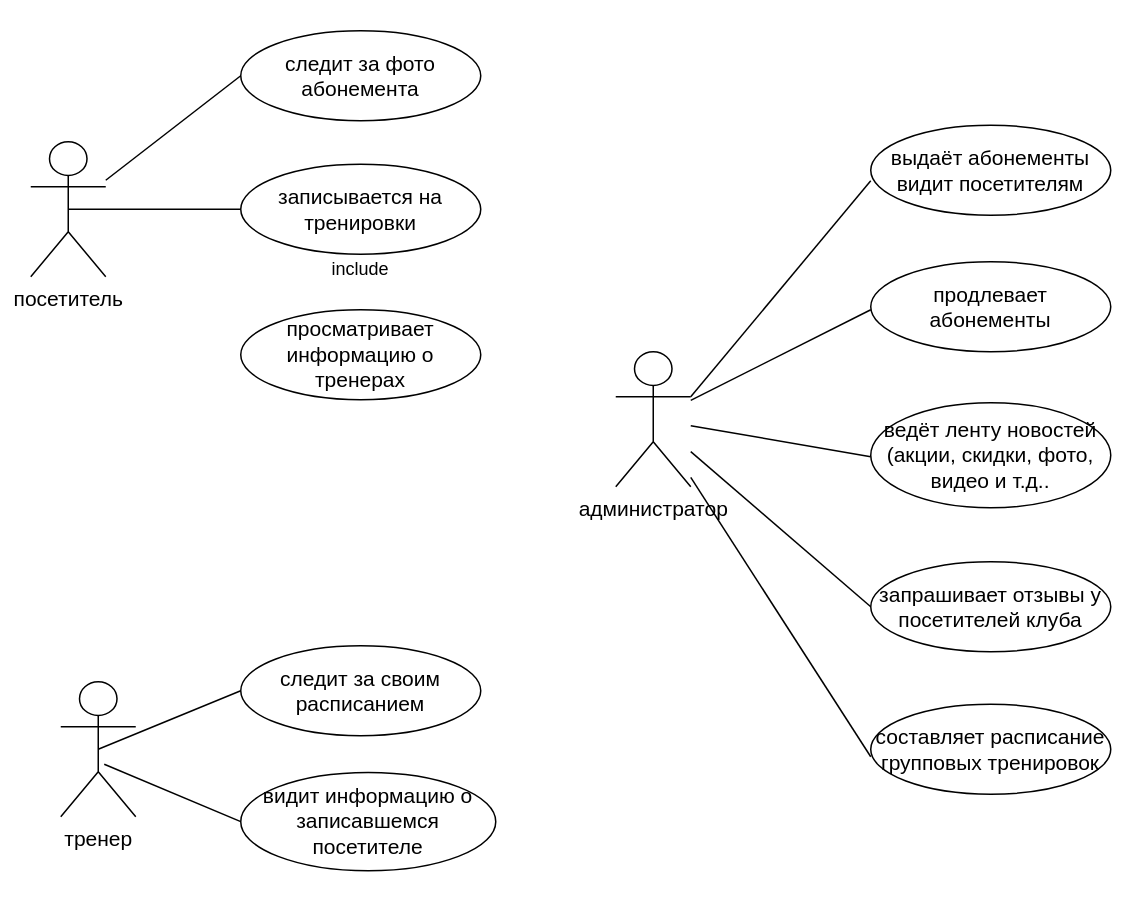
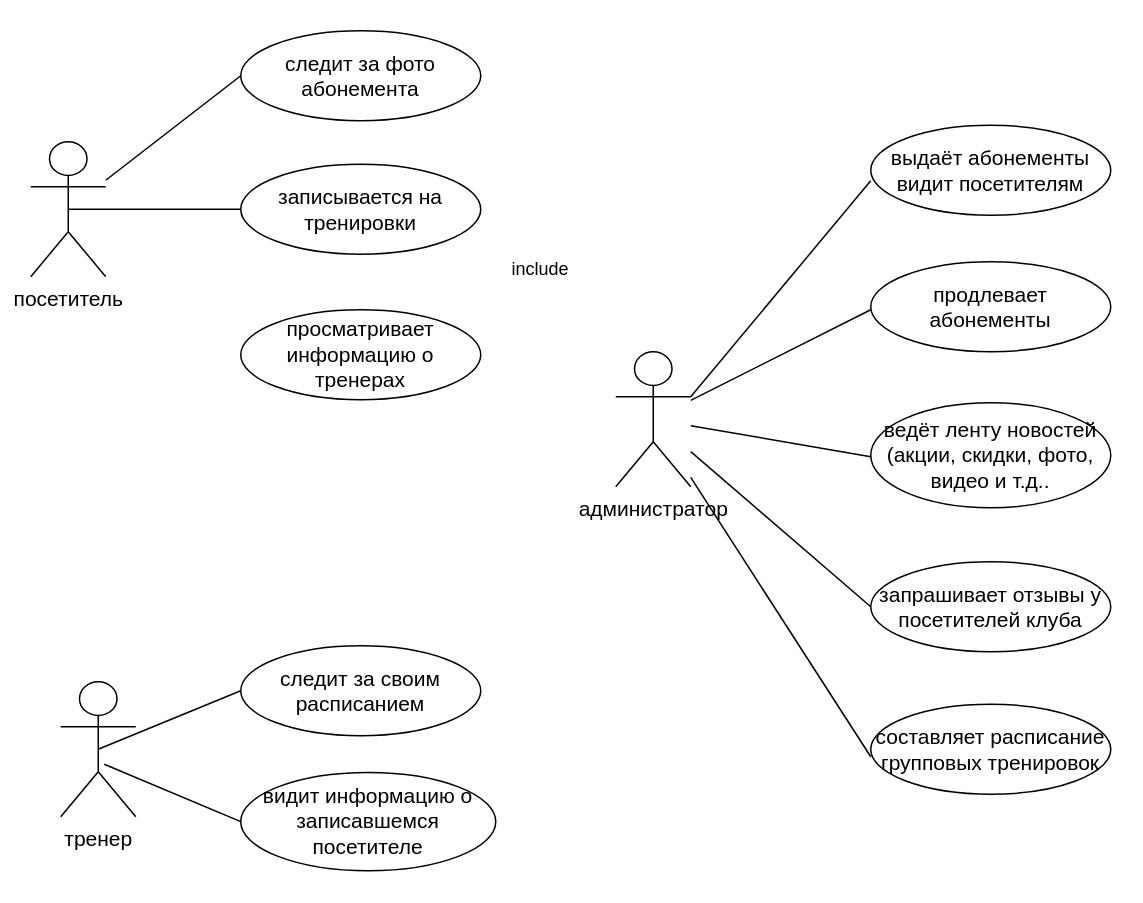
  <mxCell id="0" />
  <mxCell id="1" parent="0" />
  <mxCell id="2" value="&lt;font style=&quot;font-size: 14px&quot;&gt;посетитель&lt;/font&gt;" style="shape=umlActor;verticalLabelPosition=bottom;verticalAlign=top;html=1;outlineConnect=0;" parent="1" vertex="1"><mxGeometry x="20" y="94" width="50" height="90" as="geometry" /></mxCell>
  <mxCell id="3" value="&lt;font style=&quot;font-size: 14px&quot;&gt;тренер&lt;br&gt;&lt;/font&gt;" style="shape=umlActor;verticalLabelPosition=bottom;verticalAlign=top;html=1;outlineConnect=0;" parent="1" vertex="1"><mxGeometry x="40" y="454" width="50" height="90" as="geometry" /></mxCell>
  <mxCell id="4" value="" style="endArrow=none;html=1;entryX=0;entryY=0.5;entryDx=0;entryDy=0;exitX=0.58;exitY=0.611;exitDx=0;exitDy=0;exitPerimeter=0;" parent="1" source="3" target="5" edge="1"><mxGeometry width="50" height="50" relative="1" as="geometry"><mxPoint x="90" y="500" as="sourcePoint" /><mxPoint x="150" y="500" as="targetPoint" /></mxGeometry></mxCell>
  <mxCell id="5" value="&lt;span style=&quot;font-size: 14px&quot;&gt;видит информацию о записавшемся посетителе&lt;/span&gt;" style="ellipse;whiteSpace=wrap;html=1;" parent="1" vertex="1"><mxGeometry x="160" y="514.5" width="170" height="65.5" as="geometry" /></mxCell>
  <mxCell id="6" value="&lt;span style=&quot;font-size: 14px&quot;&gt;следит за своим расписанием&lt;/span&gt;" style="ellipse;whiteSpace=wrap;html=1;" parent="1" vertex="1"><mxGeometry x="160" y="430" width="160" height="60" as="geometry" /></mxCell>
  <mxCell id="7" value="" style="endArrow=none;html=1;entryX=0;entryY=0.5;entryDx=0;entryDy=0;exitX=0.5;exitY=0.5;exitDx=0;exitDy=0;exitPerimeter=0;" parent="1" source="3" target="6" edge="1"><mxGeometry width="50" height="50" relative="1" as="geometry"><mxPoint x="90" y="500" as="sourcePoint" /><mxPoint x="180" y="420" as="targetPoint" /></mxGeometry></mxCell>
  <mxCell id="8" value="&lt;font style=&quot;font-size: 14px&quot;&gt;администратор&lt;/font&gt;" style="shape=umlActor;verticalLabelPosition=bottom;verticalAlign=top;html=1;outlineConnect=0;" parent="1" vertex="1"><mxGeometry x="410" y="234" width="50" height="90" as="geometry" /></mxCell>
  <mxCell id="9" value="&lt;font style=&quot;font-size: 14px&quot;&gt;следит за фото абонемента&lt;br&gt;&lt;/font&gt;" style="ellipse;whiteSpace=wrap;html=1;" parent="1" vertex="1"><mxGeometry x="160" y="20" width="160" height="60" as="geometry" /></mxCell>
  <mxCell id="10" value="" style="endArrow=none;html=1;entryX=0;entryY=0.5;entryDx=0;entryDy=0;" parent="1" source="2" target="9" edge="1"><mxGeometry width="50" height="50" relative="1" as="geometry"><mxPoint x="90" y="140" as="sourcePoint" /><mxPoint x="220" y="140" as="targetPoint" /></mxGeometry></mxCell>
  <mxCell id="11" value="&lt;span style=&quot;font-size: 14px&quot;&gt;просматривает информацию о тренерах&lt;/span&gt;" style="ellipse;whiteSpace=wrap;html=1;" parent="1" vertex="1"><mxGeometry x="160" y="206" width="160" height="60" as="geometry" /></mxCell>
  <mxCell id="12" value="&lt;span style=&quot;font-size: 14px&quot;&gt;записывается на тренировки&lt;/span&gt;" style="ellipse;whiteSpace=wrap;html=1;" parent="1" vertex="1"><mxGeometry x="160" y="109" width="160" height="60" as="geometry" /></mxCell>
  <mxCell id="13" value="" style="endArrow=none;html=1;entryX=0;entryY=0.5;entryDx=0;entryDy=0;exitX=0.5;exitY=0.5;exitDx=0;exitDy=0;exitPerimeter=0;" parent="1" source="2" target="12" edge="1"><mxGeometry width="50" height="50" relative="1" as="geometry"><mxPoint x="60" y="139" as="sourcePoint" /><mxPoint x="180" y="60" as="targetPoint" /></mxGeometry></mxCell>
  <mxCell id="14" value="&lt;font style=&quot;font-size: 14px&quot;&gt;продлевает абонементы&lt;br&gt;&lt;/font&gt;" style="ellipse;whiteSpace=wrap;html=1;" parent="1" vertex="1"><mxGeometry x="580" y="174" width="160" height="60" as="geometry" /></mxCell>
  <mxCell id="15" value="" style="endArrow=none;html=1;" parent="1" source="8" edge="1"><mxGeometry width="50" height="50" relative="1" as="geometry"><mxPoint x="460" y="279" as="sourcePoint" /><mxPoint x="580" y="206" as="targetPoint" /></mxGeometry></mxCell>
  <mxCell id="16" value="&lt;span style=&quot;font-size: 14px&quot;&gt;запрашивает отзывы у посетителей клуба&lt;/span&gt;" style="ellipse;whiteSpace=wrap;html=1;" parent="1" vertex="1"><mxGeometry x="580" y="374" width="160" height="60" as="geometry" /></mxCell>
  <mxCell id="17" value="&lt;span style=&quot;font-size: 14px&quot;&gt;ведёт ленту новостей (акции, скидки, фото, видео и т.д..&lt;/span&gt;" style="ellipse;whiteSpace=wrap;html=1;" parent="1" vertex="1"><mxGeometry x="580" y="268" width="160" height="70" as="geometry" /></mxCell>
  <mxCell id="18" value="" style="endArrow=none;html=1;" parent="1" source="8" edge="1"><mxGeometry width="50" height="50" relative="1" as="geometry"><mxPoint x="500" y="304" as="sourcePoint" /><mxPoint x="580" y="304" as="targetPoint" /></mxGeometry></mxCell>
- <mxCell id="19" value="include" style="text;html=1;strokeColor=none;fillColor=none;align=center;verticalAlign=middle;whiteSpace=wrap;rounded=0;" parent="1" vertex="1"><mxGeometry x="220" y="169" width="40" height="20" as="geometry" /></mxCell>
+ <mxCell id="19" value="include" style="text;html=1;strokeColor=none;fillColor=none;align=center;verticalAlign=middle;whiteSpace=wrap;rounded=0;" parent="1" vertex="1"><mxGeometry x="340" y="169" width="40" height="20" as="geometry" /></mxCell>
  <mxCell id="20" value="" style="endArrow=none;html=1;" parent="1" source="8" edge="1"><mxGeometry width="50" height="50" relative="1" as="geometry"><mxPoint x="500" y="304" as="sourcePoint" /><mxPoint x="580" y="404" as="targetPoint" /></mxGeometry></mxCell>
  <mxCell id="21" value="" style="endArrow=none;html=1;" parent="1" source="8" edge="1"><mxGeometry width="50" height="50" relative="1" as="geometry"><mxPoint x="500" y="304" as="sourcePoint" /><mxPoint x="580" y="504" as="targetPoint" /></mxGeometry></mxCell>
  <mxCell id="22" value="&lt;span style=&quot;font-size: 14px&quot;&gt;составляет расписание групповых тренировок&lt;/span&gt;" style="ellipse;whiteSpace=wrap;html=1;" parent="1" vertex="1"><mxGeometry x="580" y="469" width="160" height="60" as="geometry" /></mxCell>
  <mxCell id="23" value="" style="endArrow=none;html=1;entryX=0;entryY=0.617;entryDx=0;entryDy=0;entryPerimeter=0;exitX=1;exitY=0.333;exitDx=0;exitDy=0;exitPerimeter=0;" parent="1" source="8" target="24" edge="1"><mxGeometry width="50" height="50" relative="1" as="geometry"><mxPoint x="500" y="304" as="sourcePoint" /><mxPoint x="580" y="124" as="targetPoint" /></mxGeometry></mxCell>
  <mxCell id="24" value="&lt;font style=&quot;font-size: 14px&quot;&gt;выдаёт абонементы видит посетителям&lt;br&gt;&lt;/font&gt;" style="ellipse;whiteSpace=wrap;html=1;" parent="1" vertex="1"><mxGeometry x="580" y="83" width="160" height="60" as="geometry" /></mxCell>
